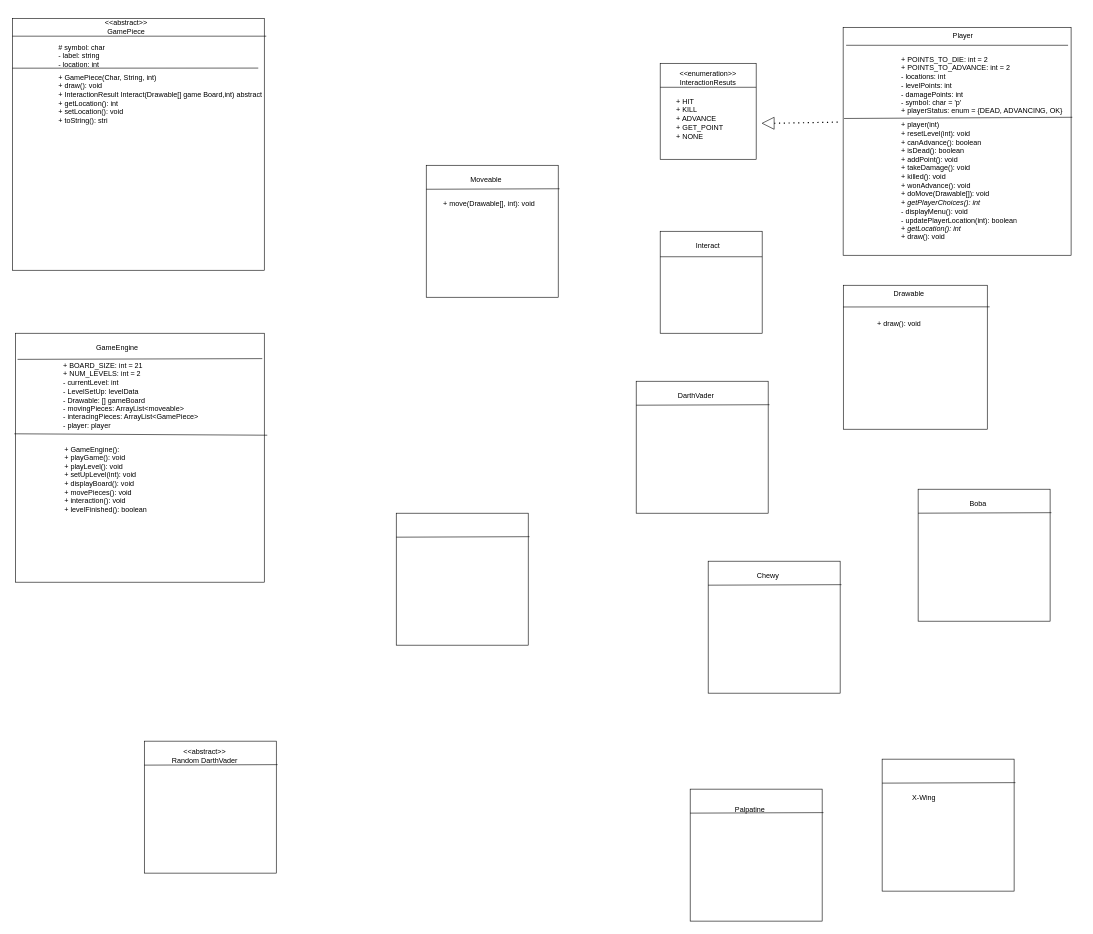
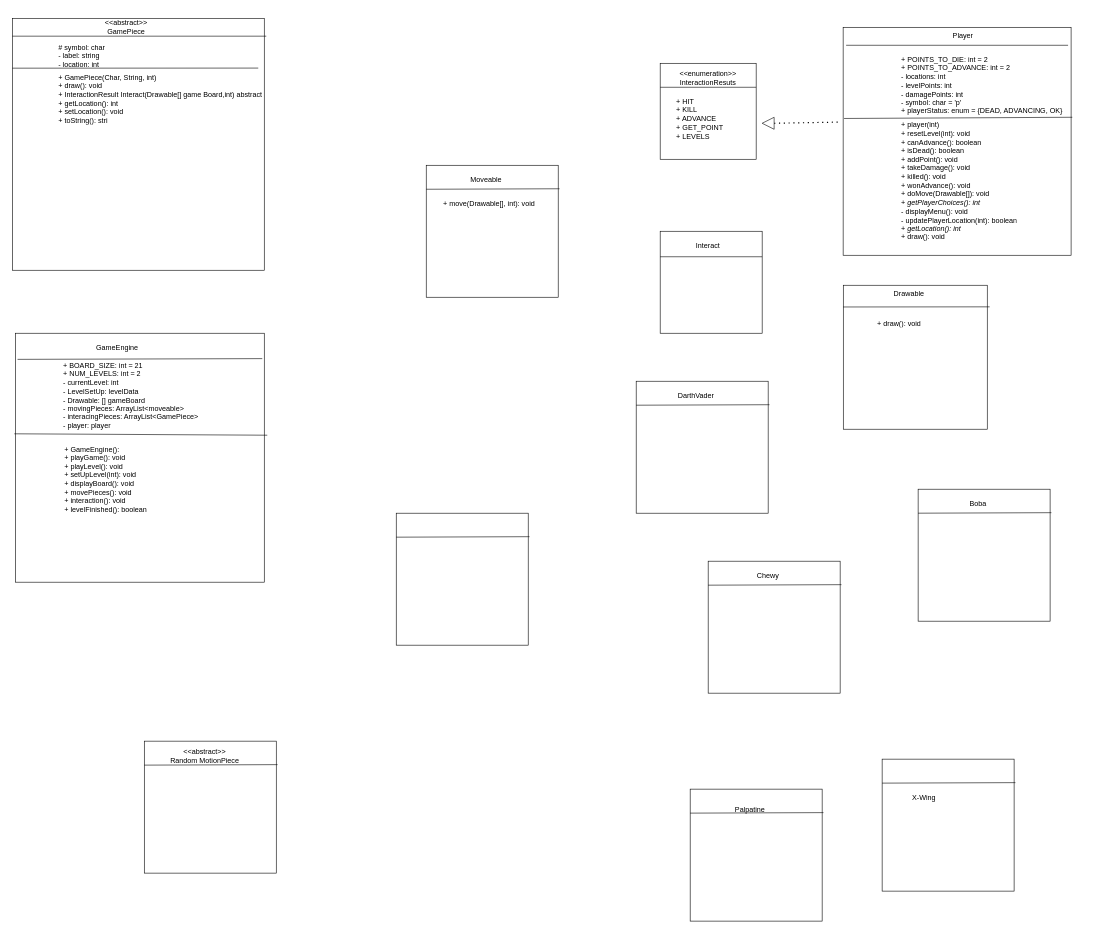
  <mxCell id="0" />
  <mxCell id="1" parent="0" />
  <mxCell id="2" value="" style="whiteSpace=wrap;html=1;aspect=fixed;" parent="1" vertex="1"><mxGeometry x="1100" y="105" width="160" height="160" as="geometry" /></mxCell>
  <mxCell id="3" value="&amp;lt;&amp;lt;enumeration&amp;gt;&amp;gt;&lt;div&gt;InteractionResuts&lt;/div&gt;" style="text;html=1;align=center;verticalAlign=middle;whiteSpace=wrap;rounded=0;" parent="1" vertex="1"><mxGeometry x="1148" y="115" width="64" height="30" as="geometry" /></mxCell>
  <mxCell id="4" value="" style="endArrow=none;html=1;rounded=0;entryX=1;entryY=0.25;entryDx=0;entryDy=0;exitX=0;exitY=0.25;exitDx=0;exitDy=0;" parent="1" source="2" target="2" edge="1"><mxGeometry width="50" height="50" relative="1" as="geometry"><mxPoint x="1130" y="185" as="sourcePoint" /><mxPoint x="1180" y="135" as="targetPoint" /></mxGeometry></mxCell>
  <mxCell id="5" value="&lt;div&gt;&lt;br&gt;&lt;/div&gt;" style="text;html=1;align=center;verticalAlign=middle;whiteSpace=wrap;rounded=0;" parent="1" vertex="1"><mxGeometry x="1140" y="175" width="60" height="30" as="geometry" /></mxCell>
  <mxCell id="6" value="" style="whiteSpace=wrap;html=1;aspect=fixed;" parent="1" vertex="1"><mxGeometry x="1405" y="45" width="380" height="380" as="geometry" /></mxCell>
  <mxCell id="7" value="" style="endArrow=none;html=1;rounded=0;" parent="1" edge="1"><mxGeometry width="50" height="50" relative="1" as="geometry"><mxPoint x="1410" y="75" as="sourcePoint" /><mxPoint x="1780" y="75" as="targetPoint" /></mxGeometry></mxCell>
  <mxCell id="8" value="Player" style="text;html=1;align=center;verticalAlign=middle;whiteSpace=wrap;rounded=0;" parent="1" vertex="1"><mxGeometry x="1520" y="45" width="170" height="30" as="geometry" /></mxCell>
  <mxCell id="9" value="" style="endArrow=none;html=1;rounded=0;exitX=0.004;exitY=0.4;exitDx=0;exitDy=0;exitPerimeter=0;" parent="1" source="6" edge="1"><mxGeometry width="50" height="50" relative="1" as="geometry"><mxPoint x="1430" y="255" as="sourcePoint" /><mxPoint x="1787" y="195" as="targetPoint" /></mxGeometry></mxCell>
  <mxCell id="10" value="&lt;div&gt;&lt;br&gt;&lt;/div&gt;" style="text;html=1;align=center;verticalAlign=middle;whiteSpace=wrap;rounded=0;" parent="1" vertex="1"><mxGeometry x="1455" y="283" width="205" height="20" as="geometry" /></mxCell>
  <mxCell id="11" value="" style="html=1;shadow=0;dashed=0;align=center;verticalAlign=middle;shape=mxgraph.arrows2.arrow;dy=0.6;dx=40;flipH=1;notch=0;" parent="1" vertex="1"><mxGeometry x="1270" y="195" width="20" height="20" as="geometry" /></mxCell>
  <mxCell id="12" value="" style="endArrow=none;dashed=1;html=1;dashPattern=1 3;strokeWidth=2;rounded=0;exitX=0;exitY=0.5;exitDx=0;exitDy=0;exitPerimeter=0;entryX=0;entryY=1;entryDx=0;entryDy=0;" parent="1" source="11" edge="1"><mxGeometry width="50" height="50" relative="1" as="geometry"><mxPoint x="1320" y="245" as="sourcePoint" /><mxPoint x="1400" y="203" as="targetPoint" /></mxGeometry></mxCell>
  <mxCell id="13" value="+ POINTS_TO_DIE: int = 2&#10;+ POINTS_TO_ADVANCE: int = 2&#10;- locations: int&#10;- levelPoints: int&#10;- damagePoints: int&#10;- symbol: char = 'p'&#10;+ playerStatus: enum = {DEAD, ADVANCING, OK}" style="text;whiteSpace=wrap;" parent="1" vertex="1"><mxGeometry x="1500" y="85" width="300" height="120" as="geometry" /></mxCell>
- <mxCell id="14" value="+ HIT&#10;+ KILL&#10;+ ADVANCE&#10;+ GET_POINT&#10;+ NONE" style="text;whiteSpace=wrap;" parent="1" vertex="1"><mxGeometry x="1125" y="155" width="110" height="100" as="geometry" /></mxCell>
+ <mxCell id="14" value="+ HIT&#10;+ KILL&#10;+ ADVANCE&#10;+ GET_POINT&#10;+ LEVELS" style="text;whiteSpace=wrap;" parent="1" vertex="1"><mxGeometry x="1125" y="155" width="110" height="100" as="geometry" /></mxCell>
  <mxCell id="15" value="" style="whiteSpace=wrap;html=1;aspect=fixed;" parent="1" vertex="1"><mxGeometry x="1100" y="385" width="170" height="170" as="geometry" /></mxCell>
  <mxCell id="16" value="Interact" style="text;html=1;align=center;verticalAlign=middle;whiteSpace=wrap;rounded=0;" parent="1" vertex="1"><mxGeometry x="1140" y="395" width="80" height="30" as="geometry" /></mxCell>
  <mxCell id="17" value="" style="endArrow=none;html=1;rounded=0;exitX=0;exitY=0.25;exitDx=0;exitDy=0;entryX=1;entryY=0.25;entryDx=0;entryDy=0;" parent="1" source="15" target="15" edge="1"><mxGeometry width="50" height="50" relative="1" as="geometry"><mxPoint x="1480" y="545" as="sourcePoint" /><mxPoint x="1530" y="495" as="targetPoint" /></mxGeometry></mxCell>
  <mxCell id="18" value="&lt;h1 style=&quot;margin-top: 0px;&quot;&gt;&lt;br&gt;&lt;/h1&gt;&lt;div&gt;&lt;br&gt;&lt;/div&gt;&lt;div&gt;&lt;div&gt;+ player(int)&lt;/div&gt;&lt;div&gt;+ resetLevel(int): void&lt;/div&gt;&lt;div&gt;+ canAdvance(): boolean&lt;/div&gt;&lt;div&gt;+ isDead(): boolean&lt;/div&gt;&lt;div&gt;+ addPoint(): void&lt;/div&gt;&lt;div&gt;+ takeDamage(): void&lt;/div&gt;&lt;div&gt;+ killed(): void&lt;/div&gt;&lt;div&gt;+ wonAdvance(): void&lt;/div&gt;&lt;div&gt;+ doMove(Drawable[]): void&lt;/div&gt;&lt;div&gt;+ &lt;i&gt;getPlayerChoices(): int&lt;/i&gt;&lt;/div&gt;&lt;div&gt;- displayMenu(): void&lt;/div&gt;&lt;div&gt;- updatePlayerLocation(int): boolean&lt;/div&gt;&lt;div&gt;+ &lt;i&gt;getLocation(): int&lt;/i&gt;&lt;/div&gt;&lt;div&gt;+ draw(): void&lt;/div&gt;&lt;/div&gt;&lt;div&gt;&lt;br&gt;&lt;/div&gt;" style="text;html=1;whiteSpace=wrap;overflow=hidden;rounded=0;" parent="1" vertex="1"><mxGeometry x="1500" y="135" width="210" height="300" as="geometry" /></mxCell>
  <mxCell id="19" value="" style="whiteSpace=wrap;html=1;aspect=fixed;" parent="1" vertex="1"><mxGeometry x="1405.24" y="475" width="240" height="240" as="geometry" /></mxCell>
  <mxCell id="20" value="" style="endArrow=none;html=1;rounded=0;exitX=-0.001;exitY=0.151;exitDx=0;exitDy=0;exitPerimeter=0;" parent="1" source="19" edge="1"><mxGeometry width="50" height="50" relative="1" as="geometry"><mxPoint x="1402.24" y="495" as="sourcePoint" /><mxPoint x="1649.24" y="511" as="targetPoint" /></mxGeometry></mxCell>
  <mxCell id="21" value="Drawable" style="text;html=1;align=center;verticalAlign=middle;whiteSpace=wrap;rounded=0;" parent="1" vertex="1"><mxGeometry x="1485.24" y="475" width="60" height="30" as="geometry" /></mxCell>
  <mxCell id="22" value="+ draw(): void" style="text;html=1;whiteSpace=wrap;overflow=hidden;rounded=0;" parent="1" vertex="1"><mxGeometry x="1460.24" y="525" width="130" height="50" as="geometry" /></mxCell>
  <mxCell id="23" value="" style="whiteSpace=wrap;html=1;aspect=fixed;" parent="1" vertex="1"><mxGeometry x="1060" y="635" width="220" height="220" as="geometry" /></mxCell>
  <mxCell id="24" value="" style="endArrow=none;html=1;rounded=0;entryX=1.01;entryY=0.178;entryDx=0;entryDy=0;entryPerimeter=0;" parent="1" target="23" edge="1"><mxGeometry width="50" height="50" relative="1" as="geometry"><mxPoint x="1060" y="675" as="sourcePoint" /><mxPoint x="1110" y="625" as="targetPoint" /></mxGeometry></mxCell>
  <mxCell id="25" value="DarthVader" style="text;html=1;align=center;verticalAlign=middle;whiteSpace=wrap;rounded=0;" parent="1" vertex="1"><mxGeometry x="1130" y="645" width="60" height="30" as="geometry" /></mxCell>
  <mxCell id="26" value="" style="whiteSpace=wrap;html=1;aspect=fixed;" vertex="1" parent="1"><mxGeometry x="20" y="30" width="420" height="420" as="geometry" /></mxCell>
  <mxCell id="27" value="&amp;lt;&amp;lt;abstract&amp;gt;&amp;gt;&lt;div&gt;GamePiece&lt;/div&gt;" style="text;html=1;align=center;verticalAlign=middle;whiteSpace=wrap;rounded=0;" vertex="1" parent="1"><mxGeometry x="145.24" y="30" width="129.76" height="30" as="geometry" /></mxCell>
  <mxCell id="28" value="" style="endArrow=none;html=1;rounded=0;exitX=0;exitY=0.198;exitDx=0;exitDy=0;exitPerimeter=0;" edge="1" parent="1" source="26"><mxGeometry width="50" height="50" relative="1" as="geometry"><mxPoint x="98" y="113" as="sourcePoint" /><mxPoint x="430" y="113" as="targetPoint" /></mxGeometry></mxCell>
  <mxCell id="29" value="&lt;h1 style=&quot;margin-top: 0px;&quot;&gt;&lt;br&gt;&lt;/h1&gt;&lt;div&gt;+ GamePiece(Char, String, int)&lt;/div&gt;&lt;div&gt;+ draw(): void&lt;/div&gt;&lt;div&gt;+ InteractionResult Interact(Drawable[] game Board,int) abstract&lt;/div&gt;&lt;div&gt;+ getLocation(): int&lt;/div&gt;&lt;div&gt;+ setLocation(): void&lt;/div&gt;&lt;div&gt;+ toString(): stri&lt;/div&gt;" style="text;html=1;whiteSpace=wrap;overflow=hidden;rounded=0;" vertex="1" parent="1"><mxGeometry x="95" y="70" width="350" height="160" as="geometry" /></mxCell>
  <mxCell id="30" value="&lt;h1 style=&quot;margin-top: 0px;&quot;&gt;&lt;br&gt;&lt;/h1&gt;&lt;div&gt;# symbol: char&lt;/div&gt;&lt;div&gt;- label: string&lt;/div&gt;&lt;div&gt;- location: int&lt;/div&gt;" style="text;html=1;whiteSpace=wrap;overflow=hidden;rounded=0;" vertex="1" parent="1"><mxGeometry x="95" y="20" width="180" height="110" as="geometry" /></mxCell>
  <mxCell id="31" value="" style="endArrow=none;html=1;rounded=0;exitX=0;exitY=0.071;exitDx=0;exitDy=0;exitPerimeter=0;entryX=1.008;entryY=0.071;entryDx=0;entryDy=0;entryPerimeter=0;" edge="1" parent="1" source="26" target="26"><mxGeometry width="50" height="50" relative="1" as="geometry"><mxPoint x="250" y="220" as="sourcePoint" /><mxPoint x="300" y="170" as="targetPoint" /></mxGeometry></mxCell>
  <mxCell id="32" value="" style="whiteSpace=wrap;html=1;aspect=fixed;" vertex="1" parent="1"><mxGeometry x="25" y="555" width="415" height="415" as="geometry" /></mxCell>
  <mxCell id="33" value="" style="endArrow=none;html=1;rounded=0;entryX=0.992;entryY=0.102;entryDx=0;entryDy=0;entryPerimeter=0;exitX=0.009;exitY=0.105;exitDx=0;exitDy=0;exitPerimeter=0;" edge="1" parent="1" source="32" target="32"><mxGeometry width="50" height="50" relative="1" as="geometry"><mxPoint x="15" y="815" as="sourcePoint" /><mxPoint x="65" y="765" as="targetPoint" /></mxGeometry></mxCell>
  <mxCell id="34" value="GameEngine" style="text;html=1;align=center;verticalAlign=middle;whiteSpace=wrap;rounded=0;" vertex="1" parent="1"><mxGeometry x="165" y="565" width="60" height="30" as="geometry" /></mxCell>
  <mxCell id="35" value="+ BOARD_SIZE: int = 21&lt;div&gt;+ NUM_LEVELS: int = 2&lt;/div&gt;&lt;div&gt;- currentLevel: int&lt;/div&gt;&lt;div&gt;- LevelSetUp: levelData&lt;/div&gt;&lt;div&gt;- Drawable: [] gameBoard&lt;/div&gt;&lt;div&gt;- movingPieces: ArrayList&amp;lt;moveable&amp;gt;&lt;/div&gt;&lt;div&gt;- interacingPieces: ArrayList&amp;lt;GamePiece&amp;gt;&lt;/div&gt;&lt;div&gt;- player: player&lt;/div&gt;&lt;div&gt;&lt;br&gt;&lt;/div&gt;" style="text;html=1;whiteSpace=wrap;overflow=hidden;rounded=0;" vertex="1" parent="1"><mxGeometry x="102.5" y="595" width="250" height="120" as="geometry" /></mxCell>
  <mxCell id="36" value="" style="endArrow=none;html=1;rounded=0;exitX=-0.004;exitY=0.404;exitDx=0;exitDy=0;exitPerimeter=0;" edge="1" parent="1" source="32"><mxGeometry width="50" height="50" relative="1" as="geometry"><mxPoint x="65" y="795" as="sourcePoint" /><mxPoint x="445" y="725" as="targetPoint" /></mxGeometry></mxCell>
  <mxCell id="37" value="+ GameEngine():&lt;div&gt;+ playGame(): void&lt;/div&gt;&lt;div&gt;+ playLevel(): void&lt;/div&gt;&lt;div&gt;+ setUpLevel(int): void&lt;/div&gt;&lt;div&gt;+ displayBoard(): void&lt;/div&gt;&lt;div&gt;+ movePieces(): void&lt;/div&gt;&lt;div&gt;+ interaction(): void&lt;/div&gt;&lt;div&gt;+ levelFinished(): boolean&lt;/div&gt;&lt;div&gt;&lt;br&gt;&lt;/div&gt;" style="text;html=1;whiteSpace=wrap;overflow=hidden;rounded=0;" vertex="1" parent="1"><mxGeometry x="105" y="735" width="180" height="120" as="geometry" /></mxCell>
  <mxCell id="38" value="" style="whiteSpace=wrap;html=1;aspect=fixed;" vertex="1" parent="1"><mxGeometry x="1180" y="935" width="220" height="220" as="geometry" /></mxCell>
  <mxCell id="39" value="" style="endArrow=none;html=1;rounded=0;entryX=1.01;entryY=0.178;entryDx=0;entryDy=0;entryPerimeter=0;" edge="1" parent="1" target="38"><mxGeometry width="50" height="50" relative="1" as="geometry"><mxPoint x="1180" y="975" as="sourcePoint" /><mxPoint x="1230" y="925" as="targetPoint" /></mxGeometry></mxCell>
  <mxCell id="40" value="Chewy" style="text;html=1;align=center;verticalAlign=middle;whiteSpace=wrap;rounded=0;" vertex="1" parent="1"><mxGeometry x="1250" y="945" width="60" height="30" as="geometry" /></mxCell>
  <mxCell id="41" value="" style="whiteSpace=wrap;html=1;aspect=fixed;" vertex="1" parent="1"><mxGeometry x="660" y="855" width="220" height="220" as="geometry" /></mxCell>
  <mxCell id="42" value="" style="endArrow=none;html=1;rounded=0;entryX=1.01;entryY=0.178;entryDx=0;entryDy=0;entryPerimeter=0;" edge="1" parent="1" target="41"><mxGeometry width="50" height="50" relative="1" as="geometry"><mxPoint x="660" y="895" as="sourcePoint" /><mxPoint x="710" y="845" as="targetPoint" /></mxGeometry></mxCell>
  <mxCell id="43" value="" style="whiteSpace=wrap;html=1;aspect=fixed;" vertex="1" parent="1"><mxGeometry x="1530" y="815" width="220" height="220" as="geometry" /></mxCell>
  <mxCell id="44" value="" style="endArrow=none;html=1;rounded=0;entryX=1.01;entryY=0.178;entryDx=0;entryDy=0;entryPerimeter=0;" edge="1" parent="1" target="43"><mxGeometry width="50" height="50" relative="1" as="geometry"><mxPoint x="1530" y="855" as="sourcePoint" /><mxPoint x="1580" y="805" as="targetPoint" /></mxGeometry></mxCell>
  <mxCell id="45" value="Boba" style="text;html=1;align=center;verticalAlign=middle;whiteSpace=wrap;rounded=0;" vertex="1" parent="1"><mxGeometry x="1600" y="825" width="60" height="30" as="geometry" /></mxCell>
  <mxCell id="46" value="" style="whiteSpace=wrap;html=1;aspect=fixed;" vertex="1" parent="1"><mxGeometry x="1470" y="1265" width="220" height="220" as="geometry" /></mxCell>
  <mxCell id="47" value="" style="endArrow=none;html=1;rounded=0;entryX=1.01;entryY=0.178;entryDx=0;entryDy=0;entryPerimeter=0;" edge="1" parent="1" target="46"><mxGeometry width="50" height="50" relative="1" as="geometry"><mxPoint x="1470" y="1305" as="sourcePoint" /><mxPoint x="1520" y="1255" as="targetPoint" /></mxGeometry></mxCell>
  <mxCell id="48" value="X-Wing" style="text;html=1;align=center;verticalAlign=middle;whiteSpace=wrap;rounded=0;" vertex="1" parent="1"><mxGeometry x="1510" y="1315" width="60" height="30" as="geometry" /></mxCell>
  <mxCell id="49" value="" style="whiteSpace=wrap;html=1;aspect=fixed;" vertex="1" parent="1"><mxGeometry x="1150" y="1315" width="220" height="220" as="geometry" /></mxCell>
  <mxCell id="50" value="" style="endArrow=none;html=1;rounded=0;entryX=1.01;entryY=0.178;entryDx=0;entryDy=0;entryPerimeter=0;" edge="1" parent="1" target="49"><mxGeometry width="50" height="50" relative="1" as="geometry"><mxPoint x="1150" y="1355" as="sourcePoint" /><mxPoint x="1200" y="1305" as="targetPoint" /></mxGeometry></mxCell>
  <mxCell id="51" value="Palpatine" style="text;html=1;align=center;verticalAlign=middle;whiteSpace=wrap;rounded=0;" vertex="1" parent="1"><mxGeometry x="1220" y="1335" width="60" height="30" as="geometry" /></mxCell>
  <mxCell id="52" value="" style="whiteSpace=wrap;html=1;aspect=fixed;" vertex="1" parent="1"><mxGeometry x="710" y="275" width="220" height="220" as="geometry" /></mxCell>
  <mxCell id="53" value="" style="endArrow=none;html=1;rounded=0;entryX=1.01;entryY=0.178;entryDx=0;entryDy=0;entryPerimeter=0;" edge="1" parent="1" target="52"><mxGeometry width="50" height="50" relative="1" as="geometry"><mxPoint x="710" y="315" as="sourcePoint" /><mxPoint x="760" y="265" as="targetPoint" /></mxGeometry></mxCell>
  <mxCell id="54" value="Moveable" style="text;html=1;align=center;verticalAlign=middle;whiteSpace=wrap;rounded=0;" vertex="1" parent="1"><mxGeometry x="780" y="285" width="60" height="30" as="geometry" /></mxCell>
  <mxCell id="55" value="+ move(Drawable[], int): void" style="text;html=1;align=center;verticalAlign=middle;whiteSpace=wrap;rounded=0;" vertex="1" parent="1"><mxGeometry x="720" y="325" width="190" height="30" as="geometry" /></mxCell>
  <mxCell id="56" value="" style="whiteSpace=wrap;html=1;aspect=fixed;" vertex="1" parent="1"><mxGeometry x="240" y="1235" width="220" height="220" as="geometry" /></mxCell>
  <mxCell id="57" value="" style="endArrow=none;html=1;rounded=0;entryX=1.01;entryY=0.178;entryDx=0;entryDy=0;entryPerimeter=0;" edge="1" parent="1" target="56"><mxGeometry width="50" height="50" relative="1" as="geometry"><mxPoint x="240" y="1275" as="sourcePoint" /><mxPoint x="290" y="1225" as="targetPoint" /></mxGeometry></mxCell>
- <mxCell id="58" value="&amp;lt;&amp;lt;abstract&amp;gt;&amp;gt;&lt;div&gt;Random DarthVader&lt;/div&gt;" style="text;html=1;align=center;verticalAlign=middle;whiteSpace=wrap;rounded=0;" vertex="1" parent="1"><mxGeometry x="246" y="1245" width="190" height="30" as="geometry" /></mxCell>
+ <mxCell id="58" value="&amp;lt;&amp;lt;abstract&amp;gt;&amp;gt;&lt;div&gt;Random MotionPiece&lt;/div&gt;" style="text;html=1;align=center;verticalAlign=middle;whiteSpace=wrap;rounded=0;" vertex="1" parent="1"><mxGeometry x="246" y="1245" width="190" height="30" as="geometry" /></mxCell>
